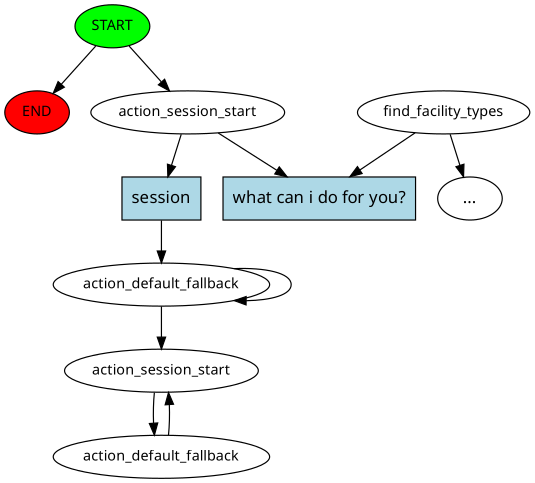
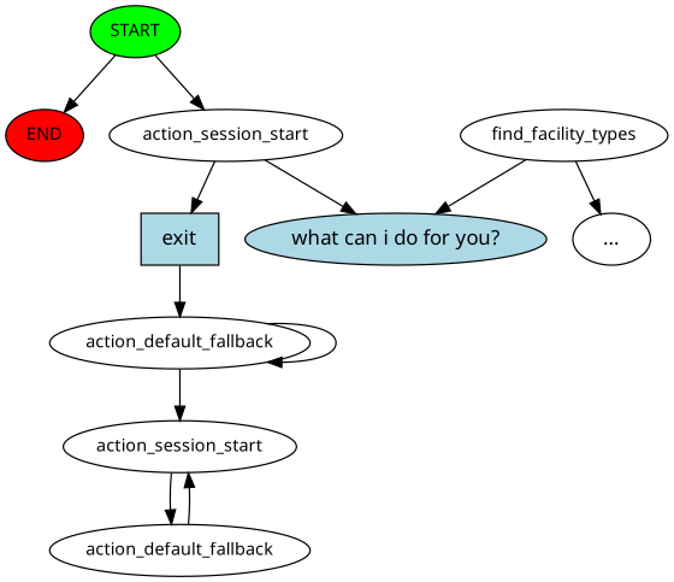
  digraph {
    fontname="Noto Sans"
    node [fontname="Noto Sans" fontsize=12]
    edge [fontname="Noto Sans"]
    n1 [fillcolor=green label=START style=filled]
    n2 [fillcolor=red label=END style=filled]
    n3 [label=action_session_start]
-   n4 [fillcolor=lightblue label="what can i do for you?" shape=rect style=filled fontsize=""]
-   n5 [fillcolor=lightblue label=session shape=rect style=filled fontsize=""]
+   n4 [fillcolor=lightblue label="what can i do for you?" shape=ellipse style=filled fontsize=""]
+   n5 [fillcolor=lightblue label=exit shape=rect style=filled fontsize=""]
    n6 [label=action_default_fallback]
    n7 [label=find_facility_types]
    n8 [label="..." fontsize=""]
    n9 [label=action_session_start]
    n10 [label=action_default_fallback]
    n1 -> n2
    n1 -> n3
    n3 -> n4
    n3 -> n5
    n5 -> n6
    n6 -> n6
    n6 -> n9
    n7 -> n4
    n7 -> n8
    n9 -> n10
    n10 -> n9
  }
